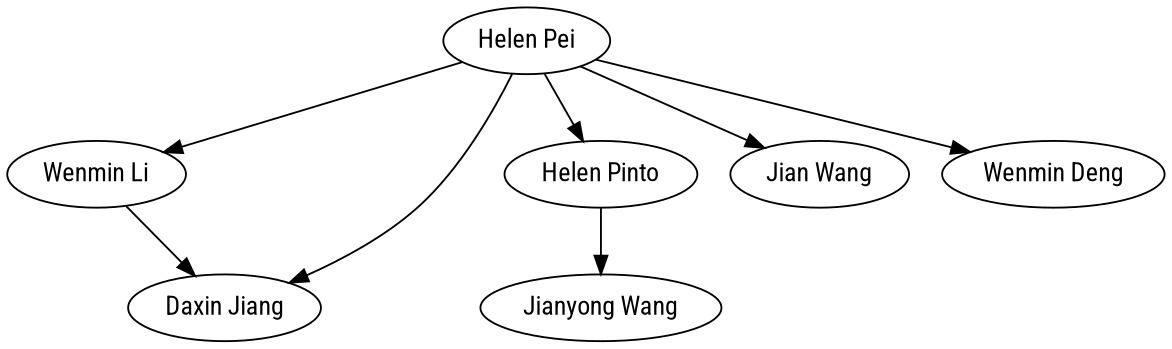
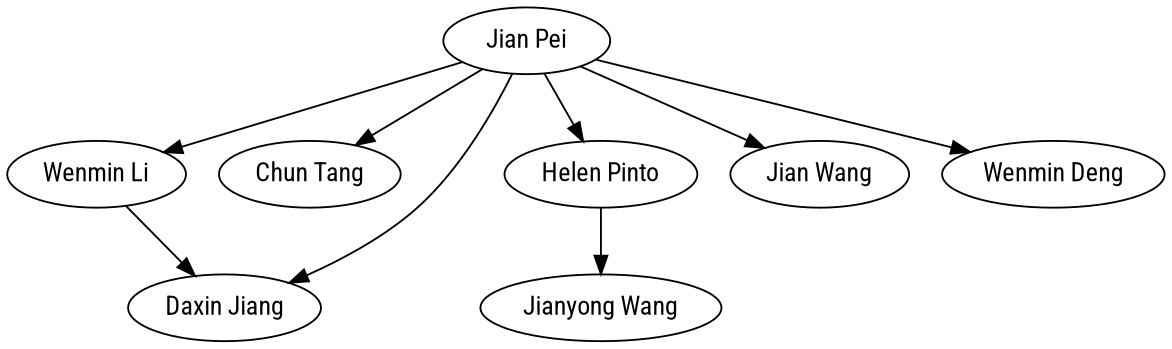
  strict digraph {
    fontname="Roboto Condensed"
    node [fontname="Roboto Condensed"]
    edge [fontname="Roboto Condensed"]
-   "Jian Pei" [label="Helen Pei"]
+   "Jian Pei"
    "Wenmin Li"
+   "Chun Tang"
    "Daxin Jiang"
    "Helen Pinto"
    n6 [label="Jian Wang"]
    n7 [label="Wenmin Deng"]
    "Jianyong Wang"
    "Jian Pei" -> "Wenmin Li"
+   "Jian Pei" -> "Chun Tang"
    "Jian Pei" -> "Daxin Jiang"
    "Jian Pei" -> "Helen Pinto"
    "Jian Pei" -> n6
    "Jian Pei" -> n7
    "Wenmin Li" -> "Daxin Jiang"
    "Helen Pinto" -> "Jianyong Wang"
  }
